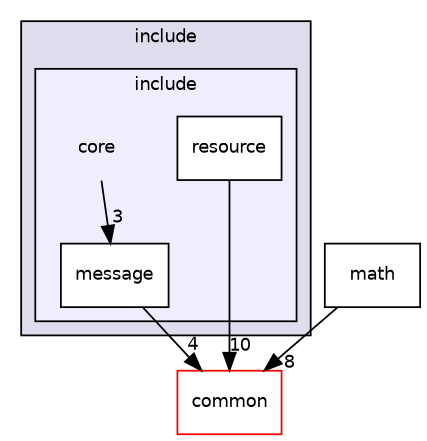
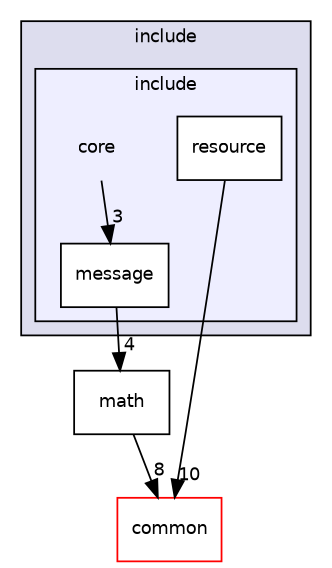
  digraph {
    compound=true
    node [fontname=Helvetica fontsize=10 shape=box fillcolor=white style=filled]
    edge [labeldistance=1.5 labelfontname=Helvetica labelfontsize=10]
    n1 [label=core shape=plaintext fillcolor="" style=""]
    n2 [color=black label=message]
    n3 [color=black label=resource]
    n4 [color=red label=common]
    n5 [label=math fillcolor="" style=""]
    subgraph cluster_1 {
      bgcolor="#ddddee"
      fontname=Helvetica
      fontsize=10
      label=include
      pencolor=black
      subgraph cluster_2 {
        bgcolor="#eeeeff"
        fontname=Helvetica
        fontsize=10
        label=include
        pencolor=black
        n1
        n2
        n3
      }
    }
    n1 -> n2 [headlabel=3]
-   n2 -> n4 [headlabel=4]
+   n2 -> n5 [headlabel=4]
    n3 -> n4 [headlabel=10]
    n5 -> n4 [headlabel=8]
  }
